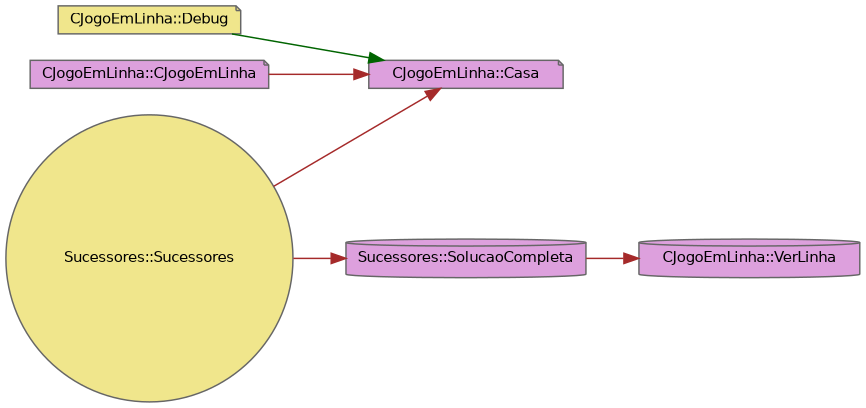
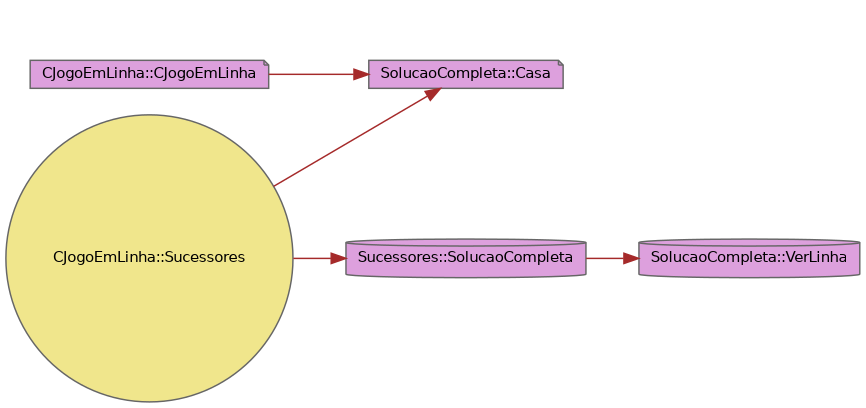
  digraph {
    fontname="DejaVu Sans"
    rankdir=RL
    node [color=grey40 fillcolor=plum fontname="DejaVu Sans" fontsize=10 shape=note style=filled]
    edge [color=brown dir=back fontname="DejaVu Sans" fontsize=10 labelfontname=Helvetica labelfontsize=10 style=solid]
-   n1 [color=gray40 fontcolor=black height=0.2 label="CJogoEmLinha::Casa" width=0.4]
-   n2 [fillcolor=khaki height=0.2 label="CJogoEmLinha::Debug" width=0.4]
+   n1 [color=gray40 fontcolor=black height=0.2 label="SolucaoCompleta::Casa" width=0.4]
    n3 [height=0.2 label="CJogoEmLinha::CJogoEmLinha" width=0.4]
-   n4 [fillcolor=khaki height=0.2 label="Sucessores::Sucessores" shape=circle width=0.4]
-   n5 [height=0.2 label="CJogoEmLinha::VerLinha" shape=cylinder width=0.4]
+   n4 [fillcolor=khaki height=0.2 label="CJogoEmLinha::Sucessores" shape=circle width=0.4]
+   n5 [height=0.2 label="SolucaoCompleta::VerLinha" shape=cylinder width=0.4]
    n6 [height=0.2 label="Sucessores::SolucaoCompleta" shape=cylinder width=0.4]
-   n1 -> n2 [color=darkgreen]
    n1 -> n3
    n1 -> n4
    n5 -> n6
    n6 -> n4
  }
